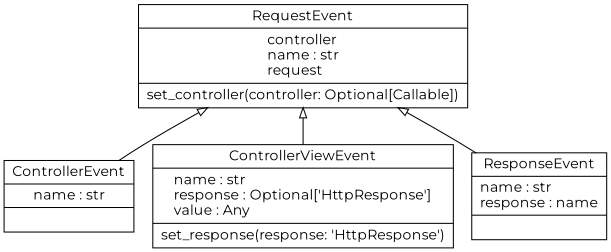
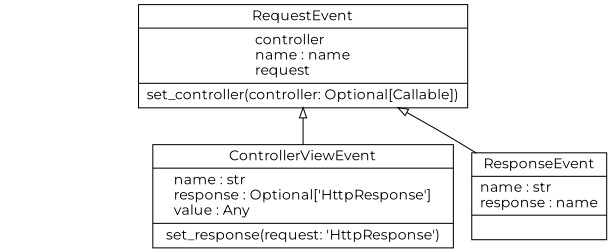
  digraph {
    fontname=Montserrat
    rankdir=BT
    node [color=black fontcolor=black fontname=Montserrat shape=record style=solid]
    edge [arrowhead=empty arrowtail=none fontname=Montserrat]
-   n1 [label=<{ControllerEvent|name : str<br ALIGN="LEFT"/>|}>]
-   n2 [label=<{RequestEvent|controller<br ALIGN="LEFT"/>name : str<br ALIGN="LEFT"/>request<br ALIGN="LEFT"/>|set_controller(controller: Optional[Callable])<br ALIGN="LEFT"/>}>]
-   n3 [label=<{ControllerViewEvent|name : str<br ALIGN="LEFT"/>response : Optional['HttpResponse']<br ALIGN="LEFT"/>value : Any<br ALIGN="LEFT"/>|set_response(response: 'HttpResponse')<br ALIGN="LEFT"/>}>]
+   n2 [label=<{RequestEvent|controller<br ALIGN="LEFT"/>name : name<br ALIGN="LEFT"/>request<br ALIGN="LEFT"/>|set_controller(controller: Optional[Callable])<br ALIGN="LEFT"/>}>]
+   n3 [label=<{ControllerViewEvent|name : str<br ALIGN="LEFT"/>response : Optional['HttpResponse']<br ALIGN="LEFT"/>value : Any<br ALIGN="LEFT"/>|set_response(request: 'HttpResponse')<br ALIGN="LEFT"/>}>]
    n4 [label=<{ResponseEvent|name : str<br ALIGN="LEFT"/>response : name<br ALIGN="LEFT"/>|}>]
-   n1 -> n2
    n3 -> n2
    n4 -> n2
  }
